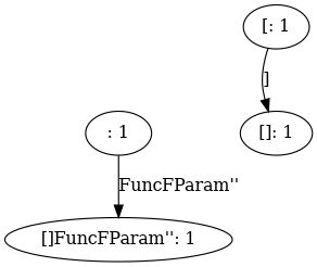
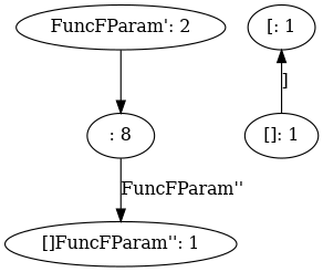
  digraph {
    fontname="DejaVu Serif"
    node [fontname="DejaVu Serif"]
    edge [fontname="DejaVu Serif"]
-   n2 [label=": 1"]
+   n1 [label="FuncFParam': 2"]
+   n2 [label=": 8"]
    n3 [label="[]FuncFParam'': 1"]
    n4 [label="[: 1"]
    n5 [label="[]: 1"]
+   n1 -> n2
    n2 -> n3 [label="FuncFParam''"]
-   n4 -> n5 [label="]"]
+   n5 -> n4 [label="]"]
  }
